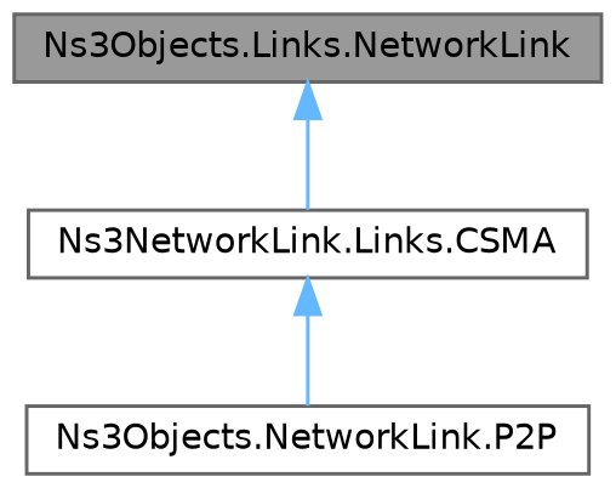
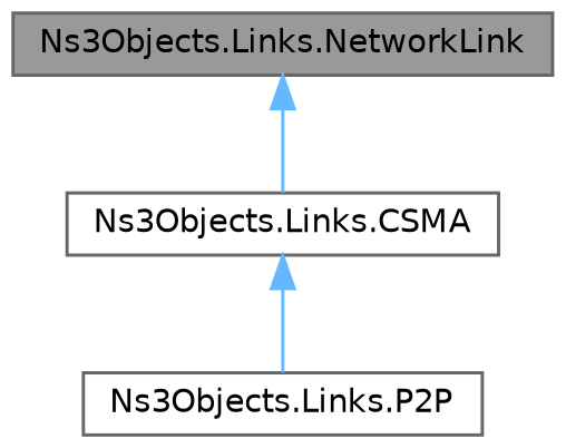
  digraph {
    node [color=gray40 fillcolor=white fontname=Helvetica fontsize=10 shape=box style=filled]
    edge [color=steelblue1 dir=back fontname=Helvetica fontsize=10 labelfontname=Helvetica labelfontsize=10 style=solid]
    n1 [fillcolor=grey60 fontcolor=black height=0.2 label="Ns3Objects.Links.NetworkLink" width=0.4]
-   n2 [height=0.2 label="Ns3NetworkLink.Links.CSMA" width=0.4]
-   n3 [height=0.2 label="Ns3Objects.NetworkLink.P2P" width=0.4]
+   n2 [height=0.2 label="Ns3Objects.Links.CSMA" width=0.4]
+   n3 [height=0.2 label="Ns3Objects.Links.P2P" width=0.4]
    n1 -> n2
    n2 -> n3
  }
